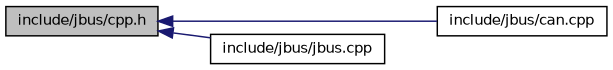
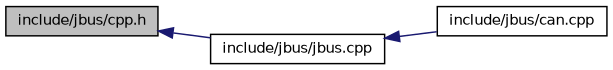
  digraph {
    rankdir=LR
    node [color=black fillcolor=white fontname=Helvetica fontsize=10 shape=record style=filled]
    edge [color=midnightblue dir=back fontname=Helvetica fontsize=10 labelfontname=Helvetica labelfontsize=10 style=solid]
    n1 [fillcolor=grey75 fontcolor=black height=0.2 label="include/jbus/cpp.h" width=0.4]
    n2 [height=0.2 label="include/jbus/can.cpp" width=0.4]
    n3 [height=0.2 label="include/jbus/jbus.cpp" width=0.4]
-   n1 -> n2
+   n3 -> n2
    n1 -> n3
  }
